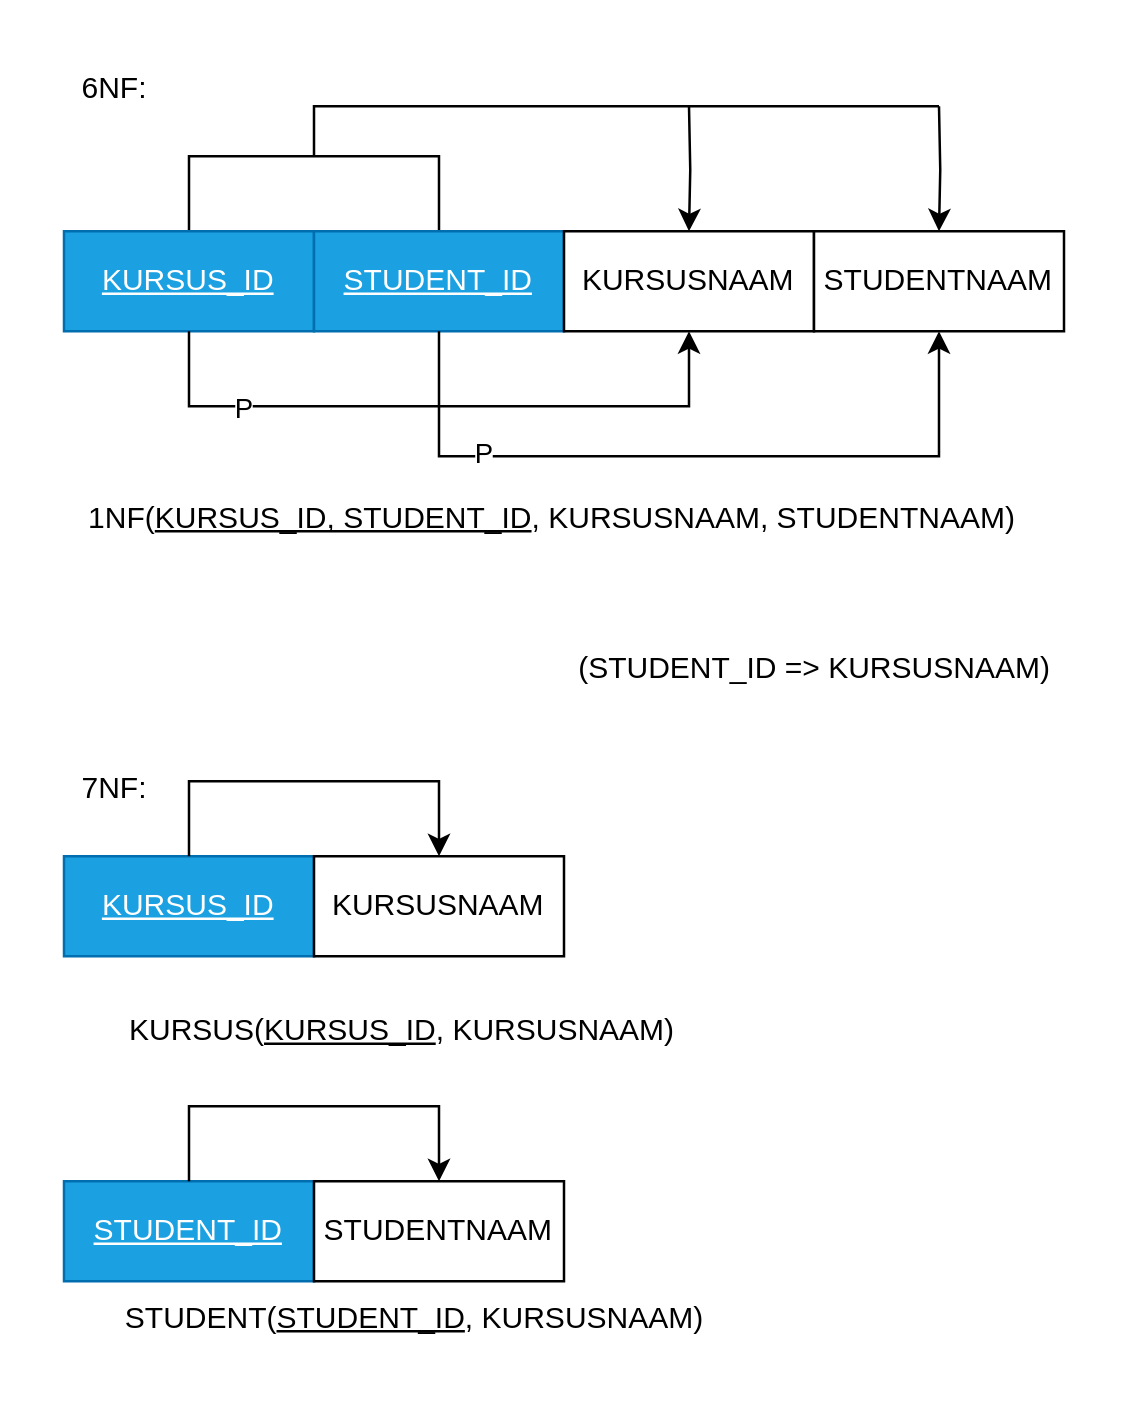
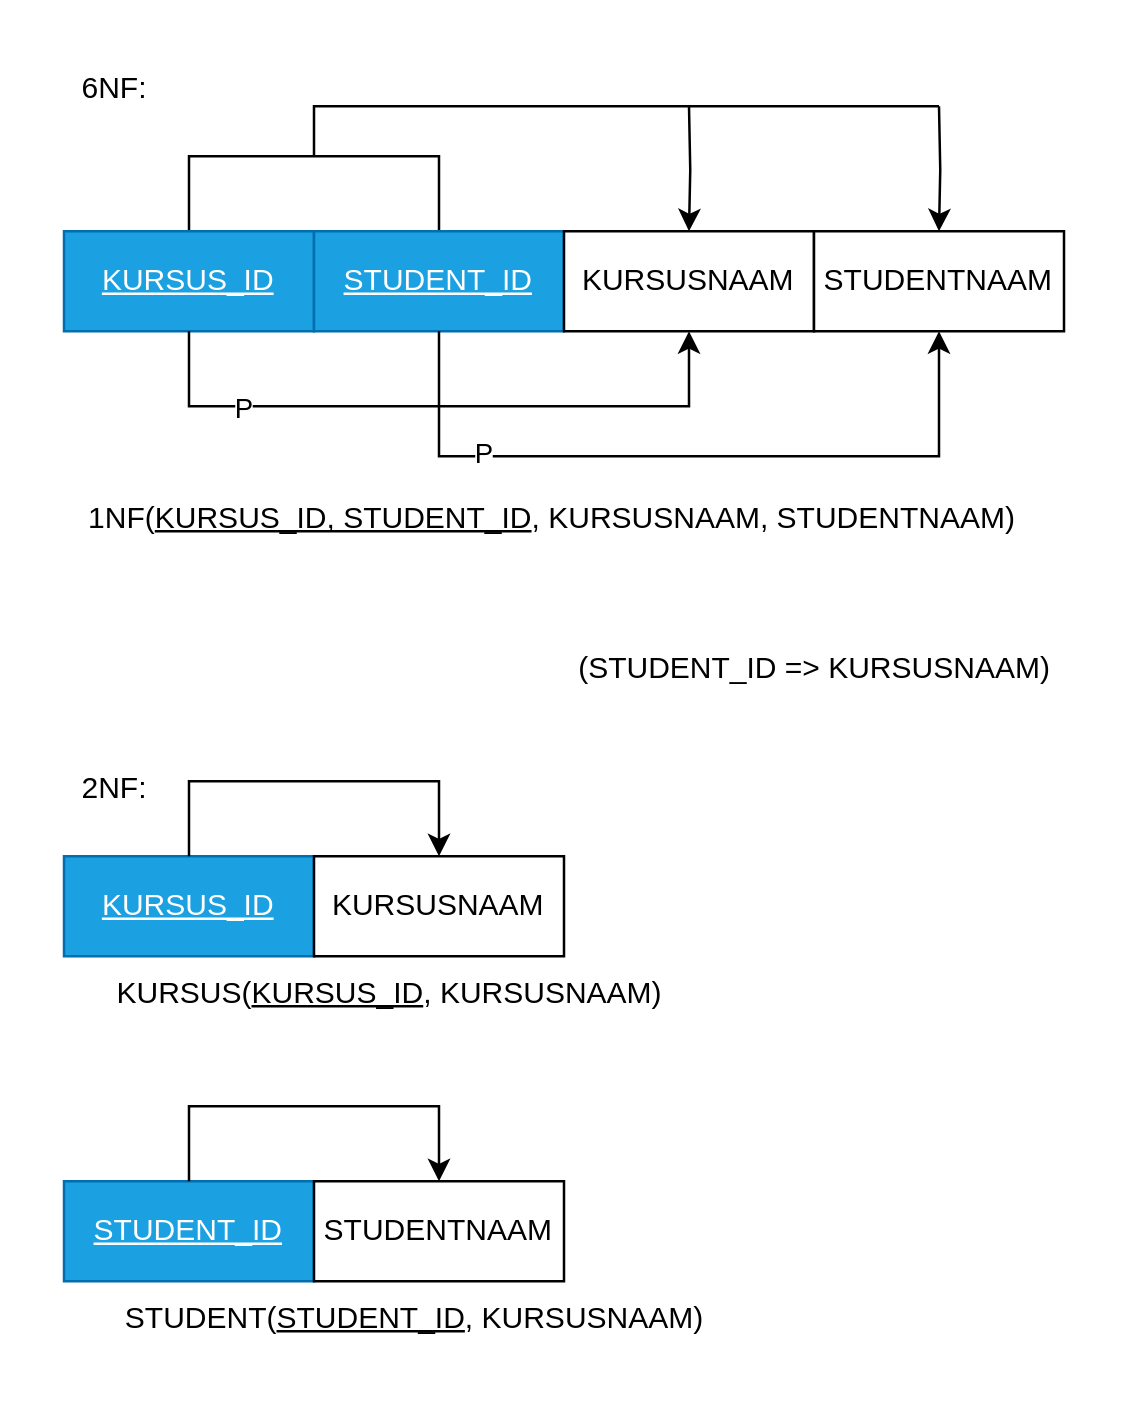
  <mxCell id="0" />
  <mxCell id="1" parent="0" />
  <mxCell id="2" value="" style="endArrow=none;html=1;rounded=0;exitX=0.5;exitY=0;exitDx=0;exitDy=0;entryX=0.5;entryY=0;entryDx=0;entryDy=0;startFill=0;" parent="1" source="3" target="4" edge="1"><mxGeometry width="50" height="50" relative="1" as="geometry"><mxPoint x="25" y="272" as="sourcePoint" /><mxPoint x="175" y="22" as="targetPoint" /><Array as="points"><mxPoint x="75" y="62" /><mxPoint x="175" y="62" /></Array></mxGeometry></mxCell>
  <mxCell id="3" value="&lt;u&gt;KURSUS_ID&lt;/u&gt;" style="whiteSpace=wrap;html=1;align=center;fillColor=#1ba1e2;fontColor=#ffffff;strokeColor=#006EAF;" parent="1" vertex="1"><mxGeometry x="25" y="92" width="100" height="40" as="geometry" /></mxCell>
  <mxCell id="4" value="&lt;u&gt;STUDENT_ID&lt;/u&gt;" style="whiteSpace=wrap;html=1;align=center;fillColor=#1ba1e2;fontColor=#ffffff;strokeColor=#006EAF;" parent="1" vertex="1"><mxGeometry x="125" y="92" width="100" height="40" as="geometry" /></mxCell>
  <mxCell id="5" style="edgeStyle=orthogonalEdgeStyle;rounded=0;orthogonalLoop=1;jettySize=auto;html=1;" parent="1" target="6" edge="1"><mxGeometry relative="1" as="geometry"><mxPoint x="275" y="42" as="sourcePoint" /></mxGeometry></mxCell>
  <mxCell id="6" value="KURSUSNAAM" style="whiteSpace=wrap;html=1;align=center;" parent="1" vertex="1"><mxGeometry x="225" y="92" width="100" height="40" as="geometry" /></mxCell>
  <mxCell id="7" style="edgeStyle=orthogonalEdgeStyle;rounded=0;orthogonalLoop=1;jettySize=auto;html=1;" parent="1" target="8" edge="1"><mxGeometry relative="1" as="geometry"><mxPoint x="375" y="42" as="sourcePoint" /></mxGeometry></mxCell>
  <mxCell id="8" value="STUDENTNAAM" style="whiteSpace=wrap;html=1;align=center;" parent="1" vertex="1"><mxGeometry x="325" y="92" width="100" height="40" as="geometry" /></mxCell>
  <mxCell id="9" value="" style="endArrow=none;html=1;rounded=0;startFill=0;" parent="1" edge="1"><mxGeometry width="50" height="50" relative="1" as="geometry"><mxPoint x="125" y="62" as="sourcePoint" /><mxPoint x="375" y="42" as="targetPoint" /><Array as="points"><mxPoint x="125" y="42" /></Array></mxGeometry></mxCell>
  <mxCell id="10" value="6NF:" style="text;html=1;align=center;verticalAlign=middle;resizable=0;points=[];autosize=1;strokeColor=none;fillColor=none;" parent="1" vertex="1"><mxGeometry x="20" y="20" width="50" height="30" as="geometry" /></mxCell>
  <mxCell id="11" value="1NF(&lt;u&gt;KURSUS_ID, STUDENT_ID&lt;/u&gt;, KURSUSNAAM, STUDENTNAAM)" style="text;html=1;align=center;verticalAlign=middle;resizable=0;points=[];autosize=1;strokeColor=none;fillColor=none;" parent="1" vertex="1"><mxGeometry x="25" y="192" width="390" height="30" as="geometry" /></mxCell>
  <mxCell id="12" value="" style="endArrow=classic;html=1;rounded=0;exitX=0.5;exitY=1;exitDx=0;exitDy=0;entryX=0.5;entryY=1;entryDx=0;entryDy=0;startFill=0;endFill=1;" parent="1" source="3" target="6" edge="1"><mxGeometry width="50" height="50" relative="1" as="geometry"><mxPoint x="85" y="192" as="sourcePoint" /><mxPoint x="185" y="192" as="targetPoint" /><Array as="points"><mxPoint x="75" y="162" /><mxPoint x="275" y="162" /></Array></mxGeometry></mxCell>
  <mxCell id="13" value="P" style="edgeLabel;html=1;align=center;verticalAlign=middle;resizable=0;points=[];" parent="12" vertex="1" connectable="0"><mxGeometry x="-0.611" relative="1" as="geometry"><mxPoint as="offset" /></mxGeometry></mxCell>
  <mxCell id="14" value="" style="endArrow=classic;html=1;rounded=0;exitX=0.5;exitY=1;exitDx=0;exitDy=0;entryX=0.5;entryY=1;entryDx=0;entryDy=0;startFill=0;endFill=1;" parent="1" source="4" target="8" edge="1"><mxGeometry width="50" height="50" relative="1" as="geometry"><mxPoint x="165" y="152" as="sourcePoint" /><mxPoint x="365" y="152" as="targetPoint" /><Array as="points"><mxPoint x="175" y="182" /><mxPoint x="375" y="182" /></Array></mxGeometry></mxCell>
  <mxCell id="15" value="P" style="edgeLabel;html=1;align=center;verticalAlign=middle;resizable=0;points=[];" parent="14" vertex="1" connectable="0"><mxGeometry x="-0.556" y="2" relative="1" as="geometry"><mxPoint as="offset" /></mxGeometry></mxCell>
  <mxCell id="16" value="(STUDENT_ID =&amp;gt; KURSUSNAAM)" style="text;html=1;align=center;verticalAlign=middle;resizable=0;points=[];autosize=1;strokeColor=none;fillColor=none;" parent="1" vertex="1"><mxGeometry x="215" y="252" width="220" height="30" as="geometry" /></mxCell>
- <mxCell id="17" value="7NF:" style="text;html=1;align=center;verticalAlign=middle;resizable=0;points=[];autosize=1;strokeColor=none;fillColor=none;" parent="1" vertex="1"><mxGeometry x="20" y="300" width="50" height="30" as="geometry" /></mxCell>
+ <mxCell id="17" value="2NF:" style="text;html=1;align=center;verticalAlign=middle;resizable=0;points=[];autosize=1;strokeColor=none;fillColor=none;" parent="1" vertex="1"><mxGeometry x="20" y="300" width="50" height="30" as="geometry" /></mxCell>
  <mxCell id="18" value="&lt;u&gt;KURSUS_ID&lt;/u&gt;" style="whiteSpace=wrap;html=1;align=center;fillColor=#1ba1e2;fontColor=#ffffff;strokeColor=#006EAF;" parent="1" vertex="1"><mxGeometry x="25" y="342" width="100" height="40" as="geometry" /></mxCell>
  <mxCell id="19" value="KURSUSNAAM" style="whiteSpace=wrap;html=1;align=center;" parent="1" vertex="1"><mxGeometry x="125" y="342" width="100" height="40" as="geometry" /></mxCell>
  <mxCell id="20" value="&lt;u&gt;STUDENT_ID&lt;/u&gt;" style="whiteSpace=wrap;html=1;align=center;fillColor=#1ba1e2;fontColor=#ffffff;strokeColor=#006EAF;" parent="1" vertex="1"><mxGeometry x="25" y="472" width="100" height="40" as="geometry" /></mxCell>
  <mxCell id="21" value="STUDENTNAAM" style="whiteSpace=wrap;html=1;align=center;" parent="1" vertex="1"><mxGeometry x="125" y="472" width="100" height="40" as="geometry" /></mxCell>
- <mxCell id="22" value="KURSUS(&lt;u&gt;KURSUS_ID&lt;/u&gt;, KURSUSNAAM)" style="text;html=1;align=center;verticalAlign=middle;resizable=0;points=[];autosize=1;strokeColor=none;fillColor=none;" parent="1" vertex="1"><mxGeometry x="40" y="397" width="240" height="30" as="geometry" /></mxCell>
+ <mxCell id="22" value="KURSUS(&lt;u&gt;KURSUS_ID&lt;/u&gt;, KURSUSNAAM)" style="text;html=1;align=center;verticalAlign=middle;resizable=0;points=[];autosize=1;strokeColor=none;fillColor=none;" parent="1" vertex="1"><mxGeometry x="35" y="382" width="240" height="30" as="geometry" /></mxCell>
  <mxCell id="23" value="STUDENT(&lt;u&gt;STUDENT_ID&lt;/u&gt;, KURSUSNAAM)" style="text;html=1;align=center;verticalAlign=middle;resizable=0;points=[];autosize=1;strokeColor=none;fillColor=none;" parent="1" vertex="1"><mxGeometry x="35" y="512" width="260" height="30" as="geometry" /></mxCell>
  <mxCell id="24" value="" style="endArrow=classic;html=1;rounded=0;exitX=0.5;exitY=0;exitDx=0;exitDy=0;entryX=0.5;entryY=0;entryDx=0;entryDy=0;" edge="1" parent="1" source="20" target="21"><mxGeometry width="50" height="50" relative="1" as="geometry"><mxPoint x="5" y="502" as="sourcePoint" /><mxPoint x="205" y="442" as="targetPoint" /><Array as="points"><mxPoint x="75" y="442" /><mxPoint x="175" y="442" /></Array></mxGeometry></mxCell>
  <mxCell id="25" value="" style="endArrow=classic;html=1;rounded=0;exitX=0.5;exitY=0;exitDx=0;exitDy=0;entryX=0.5;entryY=0;entryDx=0;entryDy=0;" edge="1" parent="1"><mxGeometry width="50" height="50" relative="1" as="geometry"><mxPoint x="75" y="342" as="sourcePoint" /><mxPoint x="175" y="342" as="targetPoint" /><Array as="points"><mxPoint x="75" y="312" /><mxPoint x="175" y="312" /></Array></mxGeometry></mxCell>
